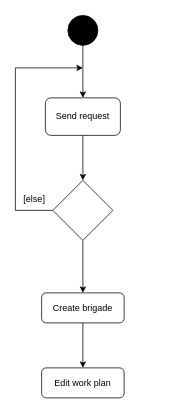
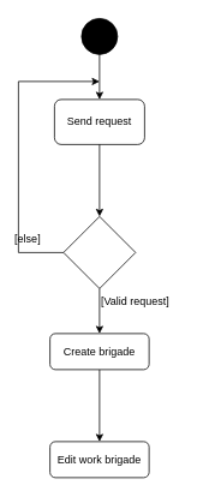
  <mxCell id="0" />
  <mxCell id="1" parent="0" />
  <mxCell id="2" value="" style="ellipse;whiteSpace=wrap;html=1;aspect=fixed;fillColor=#000000;" vertex="1" parent="1"><mxGeometry x="90" y="20" width="40" height="40" as="geometry" /></mxCell>
  <mxCell id="3" value="" style="endArrow=classic;html=1;rounded=0;exitX=0.5;exitY=1;exitDx=0;exitDy=0;entryX=0.5;entryY=0;entryDx=0;entryDy=0;" edge="1" parent="1" source="2" target="4"><mxGeometry width="50" height="50" relative="1" as="geometry"><mxPoint x="420" y="200" as="sourcePoint" /><mxPoint x="110" y="140" as="targetPoint" /></mxGeometry></mxCell>
- <mxCell id="4" value="Send request" style="rounded=1;whiteSpace=wrap;html=1;fillColor=#FFFFFF;" vertex="1" parent="1"><mxGeometry x="60" y="130" width="100" height="50" as="geometry" /></mxCell>
+ <mxCell id="4" value="Send request" style="rounded=1;whiteSpace=wrap;html=1;fillColor=#FFFFFF;" vertex="1" parent="1"><mxGeometry x="60" y="110" width="100" height="50" as="geometry" /></mxCell>
  <mxCell id="5" value="" style="endArrow=classic;html=1;rounded=0;exitX=0.5;exitY=1;exitDx=0;exitDy=0;" edge="1" parent="1" source="4" target="7"><mxGeometry width="50" height="50" relative="1" as="geometry"><mxPoint x="330" y="230" as="sourcePoint" /><mxPoint x="110" y="240" as="targetPoint" /></mxGeometry></mxCell>
  <mxCell id="6" style="edgeStyle=orthogonalEdgeStyle;rounded=0;orthogonalLoop=1;jettySize=auto;html=1;exitX=0;exitY=0.5;exitDx=0;exitDy=0;" edge="1" parent="1" source="7"><mxGeometry relative="1" as="geometry"><mxPoint x="110" y="90" as="targetPoint" /><Array as="points"><mxPoint x="20" y="280" /><mxPoint x="20" y="90" /></Array></mxGeometry></mxCell>
  <mxCell id="7" value="" style="rhombus;whiteSpace=wrap;html=1;fillColor=#FFFFFF;" vertex="1" parent="1"><mxGeometry x="70" y="240" width="80" height="80" as="geometry" /></mxCell>
  <mxCell id="8" value="" style="endArrow=classic;html=1;rounded=0;exitX=0.5;exitY=1;exitDx=0;exitDy=0;" edge="1" parent="1" source="7" target="10"><mxGeometry width="50" height="50" relative="1" as="geometry"><mxPoint x="170" y="310" as="sourcePoint" /><mxPoint x="110" y="370" as="targetPoint" /></mxGeometry></mxCell>
  <mxCell id="9" style="edgeStyle=orthogonalEdgeStyle;rounded=0;orthogonalLoop=1;jettySize=auto;html=1;exitX=0.5;exitY=1;exitDx=0;exitDy=0;" edge="1" parent="1" source="10" target="11"><mxGeometry relative="1" as="geometry" /></mxCell>
- <mxCell id="10" value="Create brigade" style="rounded=1;whiteSpace=wrap;html=1;fillColor=#FFFFFF;" vertex="1" parent="1"><mxGeometry x="55" y="390" width="110" height="40" as="geometry" /></mxCell>
- <mxCell id="11" value="&lt;div&gt;Edit work plan&lt;/div&gt;" style="rounded=1;whiteSpace=wrap;html=1;fillColor=#FFFFFF;" vertex="1" parent="1"><mxGeometry x="55" y="490" width="110" height="40" as="geometry" /></mxCell>
- <mxCell id="13" value="&lt;div&gt;[else]&lt;/div&gt;" style="text;html=1;align=center;verticalAlign=middle;resizable=0;points=[];autosize=1;strokeColor=none;fillColor=none;" vertex="1" parent="1"><mxGeometry x="20" y="250" width="50" height="30" as="geometry" /></mxCell>
+ <mxCell id="10" value="Create brigade" style="rounded=1;whiteSpace=wrap;html=1;fillColor=#FFFFFF;" vertex="1" parent="1"><mxGeometry x="55" y="370" width="110" height="40" as="geometry" /></mxCell>
+ <mxCell id="11" value="&lt;div&gt;Edit work brigade&lt;/div&gt;" style="rounded=1;whiteSpace=wrap;html=1;fillColor=#FFFFFF;" vertex="1" parent="1"><mxGeometry x="55" y="490" width="110" height="40" as="geometry" /></mxCell>
+ <mxCell id="12" value="&lt;div&gt;[Valid request]&lt;/div&gt;&lt;div&gt;&lt;br&gt;&lt;/div&gt;" style="text;whiteSpace=wrap;html=1;" vertex="1" parent="1"><mxGeometry x="110" y="320" width="100" height="40" as="geometry" /></mxCell>
+ <mxCell id="13" value="&lt;div&gt;[else]&lt;/div&gt;" style="text;html=1;align=center;verticalAlign=middle;resizable=0;points=[];autosize=1;strokeColor=none;fillColor=none;" vertex="1" parent="1"><mxGeometry x="5" y="250" width="50" height="30" as="geometry" /></mxCell>
